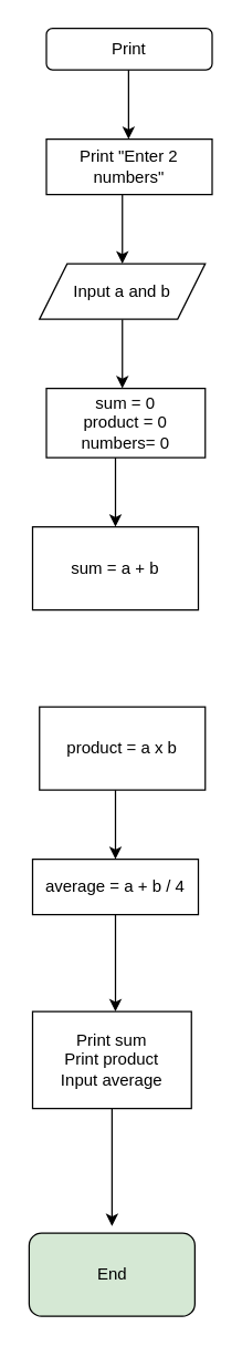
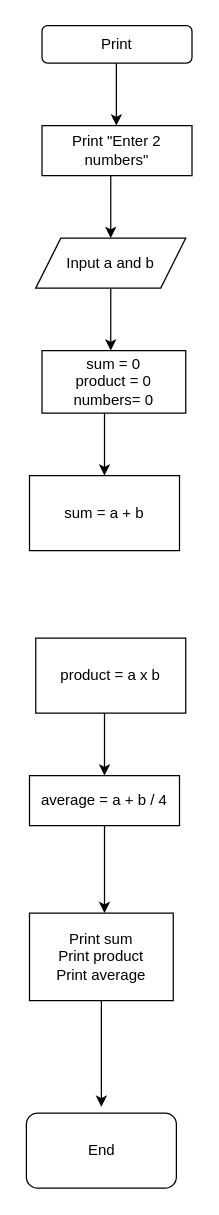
  <mxCell id="0" />
  <mxCell id="1" parent="0" />
  <mxCell id="2" value="" style="endArrow=classic;html=1;rounded=0;" edge="1" parent="1"><mxGeometry width="50" height="50" relative="1" as="geometry"><mxPoint x="88" y="140" as="sourcePoint" /><mxPoint x="88" y="190" as="targetPoint" /></mxGeometry></mxCell>
  <mxCell id="3" value="" style="endArrow=classic;html=1;rounded=0;" edge="1" parent="1"><mxGeometry width="50" height="50" relative="1" as="geometry"><mxPoint x="92.5" y="30" as="sourcePoint" /><mxPoint x="92.5" y="100" as="targetPoint" /></mxGeometry></mxCell>
  <mxCell id="4" value="Print &quot;Enter 2 numbers&quot;" style="rounded=0;whiteSpace=wrap;html=1;" vertex="1" parent="1"><mxGeometry x="33" y="100" width="120" height="40" as="geometry" /></mxCell>
  <mxCell id="5" value="" style="endArrow=classic;html=1;rounded=0;" edge="1" parent="1"><mxGeometry width="50" height="50" relative="1" as="geometry"><mxPoint x="88" y="230" as="sourcePoint" /><mxPoint x="88" y="280" as="targetPoint" /></mxGeometry></mxCell>
  <mxCell id="6" value="sum = 0&lt;br&gt;product = 0&lt;br&gt;numbers= 0" style="rounded=0;whiteSpace=wrap;html=1;" vertex="1" parent="1"><mxGeometry x="33" y="280" width="115" height="50" as="geometry" /></mxCell>
  <mxCell id="7" value="" style="endArrow=classic;html=1;rounded=0;entryX=0.5;entryY=0;entryDx=0;entryDy=0;" edge="1" parent="1"><mxGeometry width="50" height="50" relative="1" as="geometry"><mxPoint x="83" y="330" as="sourcePoint" /><mxPoint x="83" y="380" as="targetPoint" /></mxGeometry></mxCell>
  <mxCell id="8" value="Print" style="rounded=1;whiteSpace=wrap;html=1;" vertex="1" parent="1"><mxGeometry x="33" y="20" width="120" height="30" as="geometry" /></mxCell>
  <mxCell id="9" value="" style="edgeStyle=orthogonalEdgeStyle;rounded=0;orthogonalLoop=1;jettySize=auto;html=1;" edge="1" parent="1"><mxGeometry relative="1" as="geometry"><mxPoint x="83" y="570" as="sourcePoint" /><mxPoint x="83" y="620" as="targetPoint" /></mxGeometry></mxCell>
  <mxCell id="10" value="" style="edgeStyle=orthogonalEdgeStyle;rounded=0;orthogonalLoop=1;jettySize=auto;html=1;" edge="1" parent="1" source="11"><mxGeometry relative="1" as="geometry"><mxPoint x="83" y="730" as="targetPoint" /></mxGeometry></mxCell>
  <mxCell id="11" value="average = a + b / 4" style="rounded=0;whiteSpace=wrap;html=1;" vertex="1" parent="1"><mxGeometry x="23" y="620" width="120" height="40" as="geometry" /></mxCell>
  <mxCell id="12" value="" style="edgeStyle=orthogonalEdgeStyle;rounded=0;orthogonalLoop=1;jettySize=auto;html=1;" edge="1" parent="1" source="13"><mxGeometry relative="1" as="geometry"><mxPoint x="80.5" y="885" as="targetPoint" /></mxGeometry></mxCell>
- <mxCell id="13" value="Print sum&lt;br&gt;Print product&lt;br&gt;Input average" style="rounded=0;whiteSpace=wrap;html=1;" vertex="1" parent="1"><mxGeometry x="23" y="730" width="115" height="70" as="geometry" /></mxCell>
+ <mxCell id="13" value="Print sum&lt;br&gt;Print product&lt;br&gt;Print average" style="rounded=0;whiteSpace=wrap;html=1;" vertex="1" parent="1"><mxGeometry x="23" y="730" width="115" height="70" as="geometry" /></mxCell>
  <mxCell id="14" value="product = a x b" style="rounded=0;whiteSpace=wrap;html=1;" vertex="1" parent="1"><mxGeometry x="28" y="510" width="120" height="60" as="geometry" /></mxCell>
  <mxCell id="15" value="sum = a + b" style="rounded=0;whiteSpace=wrap;html=1;" vertex="1" parent="1"><mxGeometry x="23" y="380" width="120" height="60" as="geometry" /></mxCell>
  <mxCell id="16" value="Input a and b" style="shape=parallelogram;perimeter=parallelogramPerimeter;whiteSpace=wrap;html=1;fixedSize=1;" vertex="1" parent="1"><mxGeometry x="28" y="190" width="120" height="40" as="geometry" /></mxCell>
- <mxCell id="17" value="End" style="rounded=1;whiteSpace=wrap;html=1;fillColor=#d5e8d4;" vertex="1" parent="1"><mxGeometry x="20.5" y="890" width="120" height="60" as="geometry" /></mxCell>
+ <mxCell id="17" value="End" style="rounded=1;whiteSpace=wrap;html=1;" vertex="1" parent="1"><mxGeometry x="20.5" y="890" width="120" height="60" as="geometry" /></mxCell>
